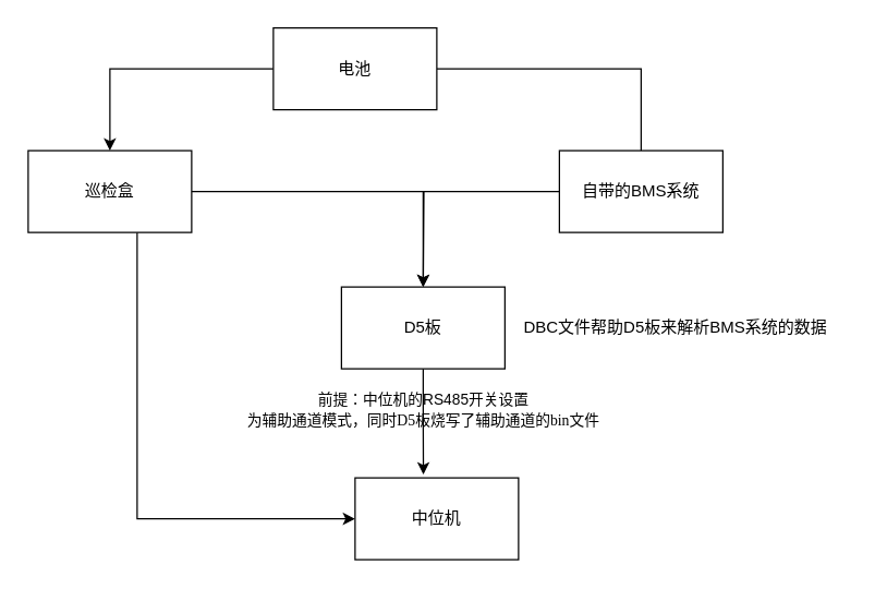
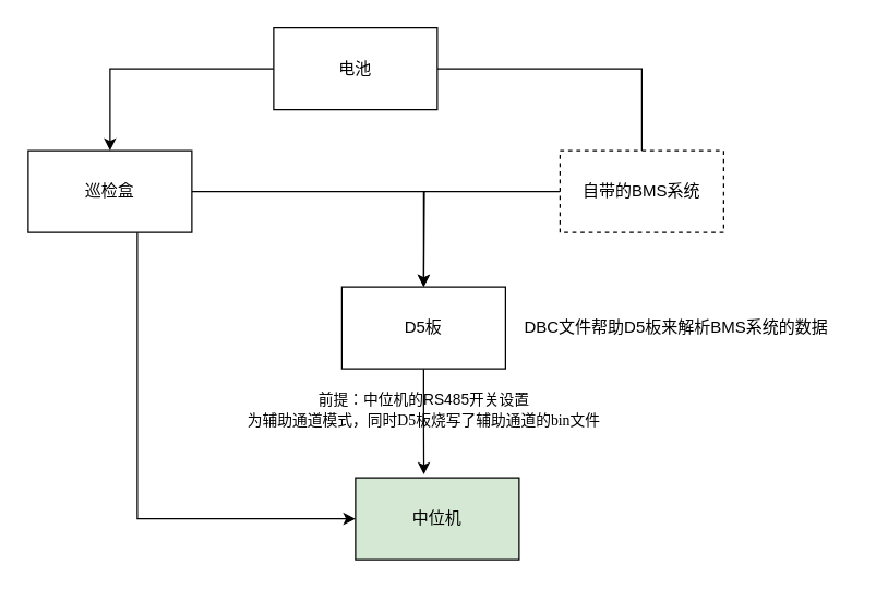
  <mxCell id="0" />
  <mxCell id="1" parent="0" />
  <mxCell id="2" style="edgeStyle=orthogonalEdgeStyle;rounded=0;orthogonalLoop=1;jettySize=auto;html=1;entryX=0.5;entryY=0;entryDx=0;entryDy=0;" edge="1" parent="1" source="4" target="7"><mxGeometry relative="1" as="geometry" /></mxCell>
  <mxCell id="3" style="edgeStyle=orthogonalEdgeStyle;rounded=0;orthogonalLoop=1;jettySize=auto;html=1;entryX=0.5;entryY=0;entryDx=0;entryDy=0;endArrow=none;" edge="1" parent="1" source="4" target="9"><mxGeometry relative="1" as="geometry" /></mxCell>
  <mxCell id="4" value="电池" style="rounded=0;whiteSpace=wrap;html=1;" vertex="1" parent="1"><mxGeometry x="200" y="20" width="120" height="60" as="geometry" /></mxCell>
  <mxCell id="5" style="edgeStyle=orthogonalEdgeStyle;rounded=0;orthogonalLoop=1;jettySize=auto;html=1;entryX=0;entryY=0.5;entryDx=0;entryDy=0;" edge="1" parent="1" source="7" target="12"><mxGeometry relative="1" as="geometry"><mxPoint x="80" y="400" as="targetPoint" /><Array as="points"><mxPoint x="100" y="380" /></Array></mxGeometry></mxCell>
  <mxCell id="6" style="edgeStyle=orthogonalEdgeStyle;rounded=0;orthogonalLoop=1;jettySize=auto;html=1;" edge="1" parent="1" source="7" target="11"><mxGeometry relative="1" as="geometry" /></mxCell>
  <mxCell id="7" value="巡检盒" style="rounded=0;whiteSpace=wrap;html=1;" vertex="1" parent="1"><mxGeometry x="20" y="110" width="120" height="60" as="geometry" /></mxCell>
  <mxCell id="8" style="edgeStyle=orthogonalEdgeStyle;rounded=0;orthogonalLoop=1;jettySize=auto;html=1;" edge="1" parent="1" source="9"><mxGeometry relative="1" as="geometry"><mxPoint x="310" y="210" as="targetPoint" /></mxGeometry></mxCell>
- <mxCell id="9" value="自带的BMS系统" style="rounded=0;whiteSpace=wrap;html=1;" vertex="1" parent="1"><mxGeometry x="410" y="110" width="120" height="60" as="geometry" /></mxCell>
+ <mxCell id="9" value="自带的BMS系统" style="rounded=0;whiteSpace=wrap;html=1;dashed=1;" vertex="1" parent="1"><mxGeometry x="410" y="110" width="120" height="60" as="geometry" /></mxCell>
  <mxCell id="10" style="edgeStyle=orthogonalEdgeStyle;rounded=0;orthogonalLoop=1;jettySize=auto;html=1;entryX=0.418;entryY=-0.04;entryDx=0;entryDy=0;entryPerimeter=0;" edge="1" parent="1" source="11" target="12"><mxGeometry relative="1" as="geometry" /></mxCell>
  <mxCell id="11" value="D5板" style="rounded=0;whiteSpace=wrap;html=1;" vertex="1" parent="1"><mxGeometry x="250" y="210" width="120" height="60" as="geometry" /></mxCell>
- <mxCell id="12" value="中位机" style="rounded=0;whiteSpace=wrap;html=1;" vertex="1" parent="1"><mxGeometry x="260" y="350" width="120" height="60" as="geometry" /></mxCell>
+ <mxCell id="12" value="中位机" style="rounded=0;whiteSpace=wrap;html=1;fillColor=#d5e8d4;" vertex="1" parent="1"><mxGeometry x="260" y="350" width="120" height="60" as="geometry" /></mxCell>
  <mxCell id="13" value="&lt;font style=&quot;font-size: 11px;&quot;&gt;前提：&lt;font style=&quot;font-size: 11px;&quot; face=&quot;宋体&quot;&gt;中位机的&lt;/font&gt;RS485&lt;font style=&quot;font-size: 11px;&quot; face=&quot;宋体&quot;&gt;开关设置&lt;br&gt;为辅助通道模式，同时&lt;/font&gt;&lt;font style=&quot;font-size: 11px;&quot; face=&quot;Calibri&quot;&gt;D5&lt;/font&gt;&lt;font style=&quot;font-size: 11px;&quot; face=&quot;宋体&quot;&gt;板烧写了辅助通道的&lt;/font&gt;&lt;span style=&quot;background-color: initial; font-family: 宋体; font-size: 11px;&quot;&gt;&lt;font style=&quot;font-size: 11px;&quot; face=&quot;Calibri&quot;&gt;b&lt;/font&gt;&lt;/span&gt;&lt;span style=&quot;background-color: initial; font-family: Calibri; font-size: 11px;&quot;&gt;in&lt;font style=&quot;font-size: 11px;&quot; face=&quot;宋体&quot;&gt;文件&lt;/font&gt;&lt;/span&gt;&lt;/font&gt;" style="text;html=1;align=center;verticalAlign=middle;resizable=0;points=[];autosize=1;strokeColor=none;fillColor=none;" vertex="1" parent="1"><mxGeometry x="160" y="280" width="300" height="40" as="geometry" /></mxCell>
  <mxCell id="14" value="DBC文件帮助D5板来解析BMS系统的数据" style="text;html=1;align=center;verticalAlign=middle;resizable=0;points=[];autosize=1;strokeColor=none;fillColor=none;" vertex="1" parent="1"><mxGeometry x="370" y="225" width="250" height="30" as="geometry" /></mxCell>
